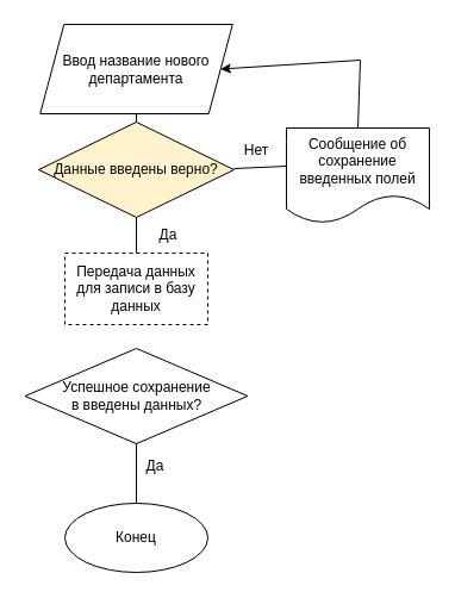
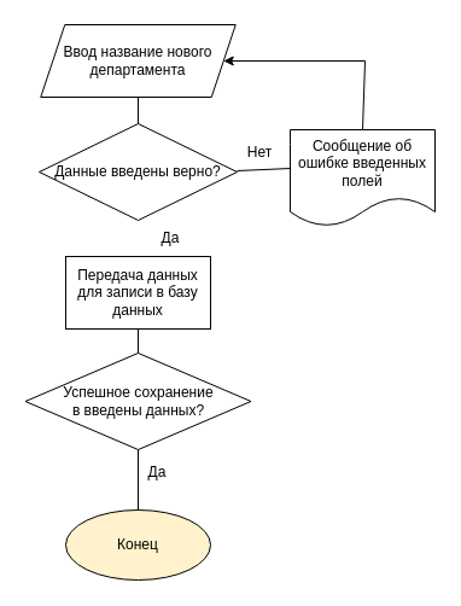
  <mxCell id="0" />
  <mxCell id="1" parent="0" />
- <mxCell id="2" value="Ввод название нового департамента" style="shape=parallelogram;perimeter=parallelogramPerimeter;whiteSpace=wrap;html=1;fixedSize=1;" vertex="1" parent="1"><mxGeometry x="33.25" y="20" width="161.5" height="75" as="geometry" /></mxCell>
- <mxCell id="3" value="Данные введены верно?" style="rhombus;whiteSpace=wrap;html=1;fillColor=#fff2cc;" vertex="1" parent="1"><mxGeometry x="32" y="102" width="164" height="80" as="geometry" /></mxCell>
- <mxCell id="4" value="Сообщение об сохранение введенных полей" style="shape=document;whiteSpace=wrap;html=1;boundedLbl=1;" vertex="1" parent="1"><mxGeometry x="240" y="107" width="120" height="80" as="geometry" /></mxCell>
- <mxCell id="5" value="Передача данных для записи в базу данных" style="rounded=0;whiteSpace=wrap;html=1;dashed=1;" vertex="1" parent="1"><mxGeometry x="54" y="212" width="120" height="60" as="geometry" /></mxCell>
+ <mxCell id="2" value="Ввод название нового департамента" style="shape=parallelogram;perimeter=parallelogramPerimeter;whiteSpace=wrap;html=1;fixedSize=1;" vertex="1" parent="1"><mxGeometry x="33.25" y="20" width="161.5" height="60" as="geometry" /></mxCell>
+ <mxCell id="3" value="Данные введены верно?" style="rhombus;whiteSpace=wrap;html=1;" vertex="1" parent="1"><mxGeometry x="32" y="102" width="164" height="80" as="geometry" /></mxCell>
+ <mxCell id="4" value="Сообщение об ошибке введенных полей" style="shape=document;whiteSpace=wrap;html=1;boundedLbl=1;" vertex="1" parent="1"><mxGeometry x="240" y="107" width="120" height="80" as="geometry" /></mxCell>
+ <mxCell id="5" value="Передача данных для записи в базу данных" style="rounded=0;whiteSpace=wrap;html=1;" vertex="1" parent="1"><mxGeometry x="54" y="212" width="120" height="60" as="geometry" /></mxCell>
  <mxCell id="6" value="Успешное сохранение&lt;br&gt;в введены данных?" style="rhombus;whiteSpace=wrap;html=1;" vertex="1" parent="1"><mxGeometry x="20.5" y="292" width="187" height="80" as="geometry" /></mxCell>
- <mxCell id="7" value="Конец" style="ellipse;whiteSpace=wrap;html=1;" vertex="1" parent="1"><mxGeometry x="54" y="422" width="120" height="58" as="geometry" /></mxCell>
- <mxCell id="8" value="" style="endArrow=none;html=1;rounded=0;exitX=0.5;exitY=0;exitDx=0;exitDy=0;entryX=0.5;entryY=1;entryDx=0;entryDy=0;" edge="1" parent="1" source="5" target="3"><mxGeometry width="50" height="50" relative="1" as="geometry"><mxPoint x="66" y="232" as="sourcePoint" /><mxPoint x="114" y="184" as="targetPoint" /></mxGeometry></mxCell>
+ <mxCell id="7" value="Конец" style="ellipse;whiteSpace=wrap;html=1;fillColor=#fff2cc;" vertex="1" parent="1"><mxGeometry x="54" y="422" width="120" height="58" as="geometry" /></mxCell>
  <mxCell id="9" value="" style="endArrow=none;html=1;rounded=0;entryX=0.5;entryY=1;entryDx=0;entryDy=0;" edge="1" parent="1" target="2"><mxGeometry width="50" height="50" relative="1" as="geometry"><mxPoint x="114" y="102" as="sourcePoint" /><mxPoint x="164" y="52" as="targetPoint" /></mxGeometry></mxCell>
+ <mxCell id="10" value="" style="endArrow=none;html=1;rounded=0;exitX=0.5;exitY=1;exitDx=0;exitDy=0;entryX=0.5;entryY=0;entryDx=0;entryDy=0;" edge="1" parent="1" source="5" target="6"><mxGeometry width="50" height="50" relative="1" as="geometry"><mxPoint x="110" y="283" as="sourcePoint" /><mxPoint x="115" y="292" as="targetPoint" /></mxGeometry></mxCell>
  <mxCell id="11" value="" style="endArrow=none;html=1;rounded=0;exitX=0.5;exitY=0;exitDx=0;exitDy=0;" edge="1" parent="1"><mxGeometry width="50" height="50" relative="1" as="geometry"><mxPoint x="114" y="422" as="sourcePoint" /><mxPoint x="114" y="372" as="targetPoint" /></mxGeometry></mxCell>
  <mxCell id="12" value="" style="endArrow=none;html=1;rounded=0;" edge="1" parent="1"><mxGeometry width="50" height="50" relative="1" as="geometry"><mxPoint x="196" y="141" as="sourcePoint" /><mxPoint x="240" y="139" as="targetPoint" /></mxGeometry></mxCell>
  <mxCell id="13" value="Нет" style="text;html=1;align=center;verticalAlign=middle;whiteSpace=wrap;rounded=0;" vertex="1" parent="1"><mxGeometry x="185" y="111" width="60" height="30" as="geometry" /></mxCell>
  <mxCell id="14" value="Да" style="text;html=1;align=center;verticalAlign=middle;whiteSpace=wrap;rounded=0;" vertex="1" parent="1"><mxGeometry x="111" y="182" width="60" height="30" as="geometry" /></mxCell>
  <mxCell id="15" value="Да" style="text;html=1;align=center;verticalAlign=middle;whiteSpace=wrap;rounded=0;" vertex="1" parent="1"><mxGeometry x="100" y="376" width="60" height="30" as="geometry" /></mxCell>
  <mxCell id="16" value="" style="endArrow=classic;html=1;rounded=0;entryX=1;entryY=0.5;entryDx=0;entryDy=0;exitX=0.5;exitY=0;exitDx=0;exitDy=0;" edge="1" parent="1" source="4" target="2"><mxGeometry width="50" height="50" relative="1" as="geometry"><mxPoint x="305" y="105" as="sourcePoint" /><mxPoint x="349" y="58" as="targetPoint" /><Array as="points"><mxPoint x="302" y="50" /></Array></mxGeometry></mxCell>
